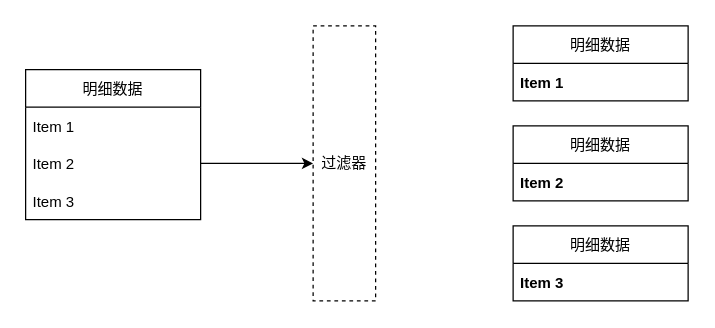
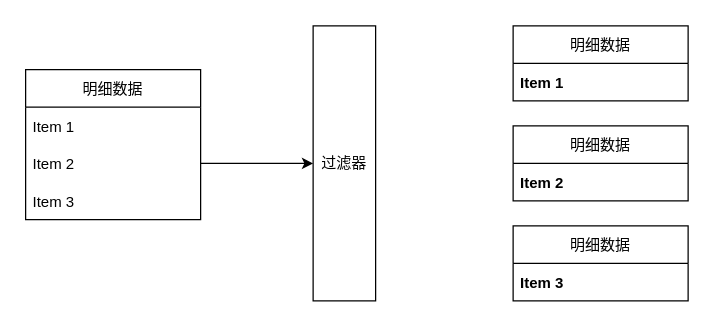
  <mxCell id="0" />
  <mxCell id="1" parent="0" />
- <mxCell id="2" value="过滤器" style="rounded=0;whiteSpace=wrap;html=1;dashed=1;" vertex="1" parent="1"><mxGeometry x="250" y="20" width="50" height="220" as="geometry" /></mxCell>
+ <mxCell id="2" value="过滤器" style="rounded=0;whiteSpace=wrap;html=1;" vertex="1" parent="1"><mxGeometry x="250" y="20" width="50" height="220" as="geometry" /></mxCell>
  <mxCell id="3" value="明细数据" style="swimlane;fontStyle=0;childLayout=stackLayout;horizontal=1;startSize=30;horizontalStack=0;resizeParent=1;resizeParentMax=0;resizeLast=0;collapsible=1;marginBottom=0;" vertex="1" parent="1"><mxGeometry x="20" y="55" width="140" height="120" as="geometry" /></mxCell>
  <mxCell id="4" value="Item 1" style="text;strokeColor=none;fillColor=none;align=left;verticalAlign=middle;spacingLeft=4;spacingRight=4;overflow=hidden;points=[[0,0.5],[1,0.5]];portConstraint=eastwest;rotatable=0;" vertex="1" parent="3"><mxGeometry y="30" width="140" height="30" as="geometry" /></mxCell>
  <mxCell id="5" value="Item 2" style="text;strokeColor=none;fillColor=none;align=left;verticalAlign=middle;spacingLeft=4;spacingRight=4;overflow=hidden;points=[[0,0.5],[1,0.5]];portConstraint=eastwest;rotatable=0;" vertex="1" parent="3"><mxGeometry y="60" width="140" height="30" as="geometry" /></mxCell>
  <mxCell id="6" value="Item 3" style="text;strokeColor=none;fillColor=none;align=left;verticalAlign=middle;spacingLeft=4;spacingRight=4;overflow=hidden;points=[[0,0.5],[1,0.5]];portConstraint=eastwest;rotatable=0;" vertex="1" parent="3"><mxGeometry y="90" width="140" height="30" as="geometry" /></mxCell>
  <mxCell id="7" style="edgeStyle=orthogonalEdgeStyle;rounded=0;orthogonalLoop=1;jettySize=auto;html=1;exitX=1;exitY=0.5;exitDx=0;exitDy=0;" edge="1" parent="1" source="5" target="2"><mxGeometry relative="1" as="geometry" /></mxCell>
  <mxCell id="8" value="明细数据" style="swimlane;fontStyle=0;childLayout=stackLayout;horizontal=1;startSize=30;horizontalStack=0;resizeParent=1;resizeParentMax=0;resizeLast=0;collapsible=1;marginBottom=0;" vertex="1" parent="1"><mxGeometry x="410" y="20" width="140" height="60" as="geometry" /></mxCell>
  <mxCell id="9" value="Item 1" style="text;strokeColor=none;fillColor=none;align=left;verticalAlign=middle;spacingLeft=4;spacingRight=4;overflow=hidden;points=[[0,0.5],[1,0.5]];portConstraint=eastwest;rotatable=0;fontStyle=1" vertex="1" parent="8"><mxGeometry y="30" width="140" height="30" as="geometry" /></mxCell>
  <mxCell id="10" value="明细数据" style="swimlane;fontStyle=0;childLayout=stackLayout;horizontal=1;startSize=30;horizontalStack=0;resizeParent=1;resizeParentMax=0;resizeLast=0;collapsible=1;marginBottom=0;" vertex="1" parent="1"><mxGeometry x="410" y="100" width="140" height="60" as="geometry" /></mxCell>
  <mxCell id="11" value="Item 2" style="text;strokeColor=none;fillColor=none;align=left;verticalAlign=middle;spacingLeft=4;spacingRight=4;overflow=hidden;points=[[0,0.5],[1,0.5]];portConstraint=eastwest;rotatable=0;fontStyle=1" vertex="1" parent="10"><mxGeometry y="30" width="140" height="30" as="geometry" /></mxCell>
  <mxCell id="12" value="明细数据" style="swimlane;fontStyle=0;childLayout=stackLayout;horizontal=1;startSize=30;horizontalStack=0;resizeParent=1;resizeParentMax=0;resizeLast=0;collapsible=1;marginBottom=0;" vertex="1" parent="1"><mxGeometry x="410" y="180" width="140" height="60" as="geometry" /></mxCell>
  <mxCell id="13" value="Item 3" style="text;strokeColor=none;fillColor=none;align=left;verticalAlign=middle;spacingLeft=4;spacingRight=4;overflow=hidden;points=[[0,0.5],[1,0.5]];portConstraint=eastwest;rotatable=0;fontStyle=1" vertex="1" parent="12"><mxGeometry y="30" width="140" height="30" as="geometry" /></mxCell>
